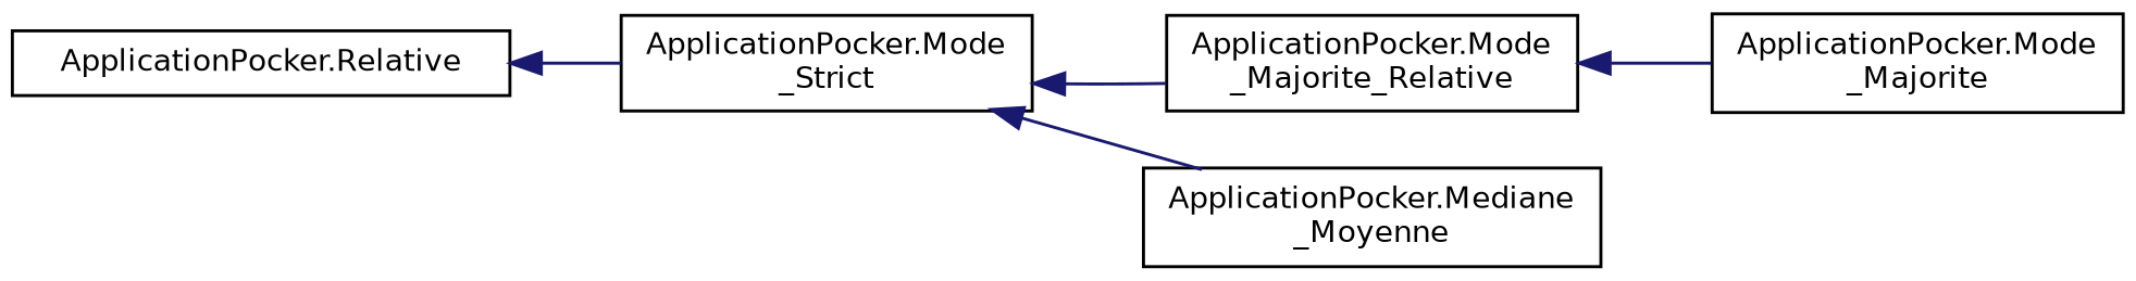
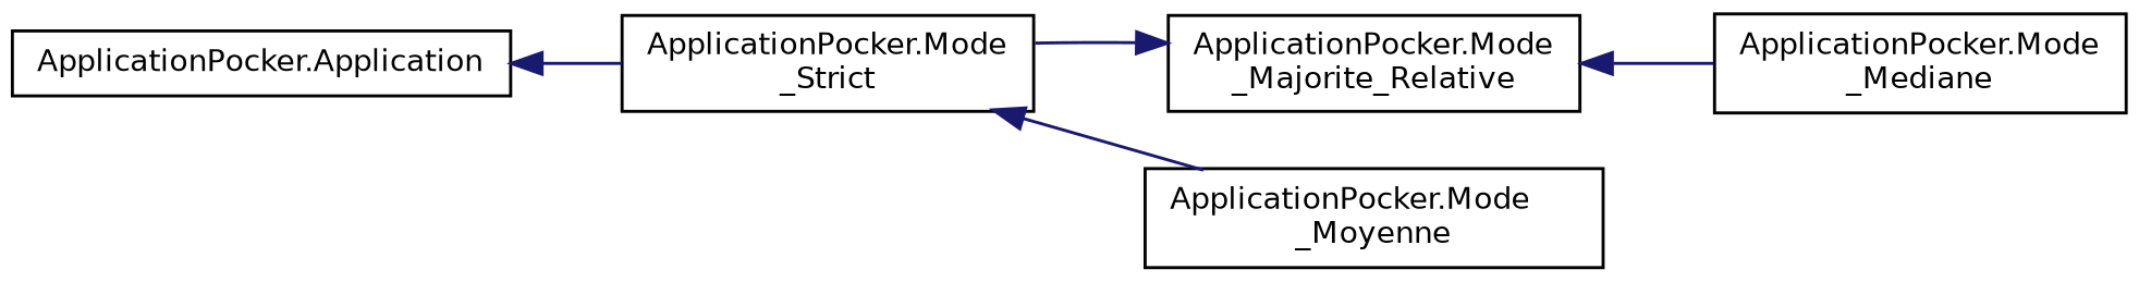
  digraph {
    rankdir=LR
    node [color=black fillcolor=white fontname=Helvetica fontsize=10 shape=record style=filled]
    edge [color=midnightblue dir=back fontname=Helvetica fontsize=10 labelfontname=Helvetica labelfontsize=10 style=solid]
-   n1 [height=0.2 label="ApplicationPocker.Relative" width=0.4]
+   n1 [height=0.2 label="ApplicationPocker.Application" width=0.4]
    n2 [height=0.2 label="ApplicationPocker.Mode\l_Strict" width=0.4]
    n3 [height=0.2 label="ApplicationPocker.Mode\l_Majorite_Relative" width=0.4]
-   n4 [height=0.2 label="ApplicationPocker.Mediane\l_Moyenne" width=0.4]
-   n5 [height=0.2 label="ApplicationPocker.Mode\l_Majorite" width=0.4]
+   n4 [height=0.2 label="ApplicationPocker.Mode\l_Moyenne" width=0.4]
+   n5 [height=0.2 label="ApplicationPocker.Mode\l_Mediane" width=0.4]
    n1 -> n2
-   n2 -> n3
+   n3 -> n2
    n2 -> n4
    n3 -> n5
  }
